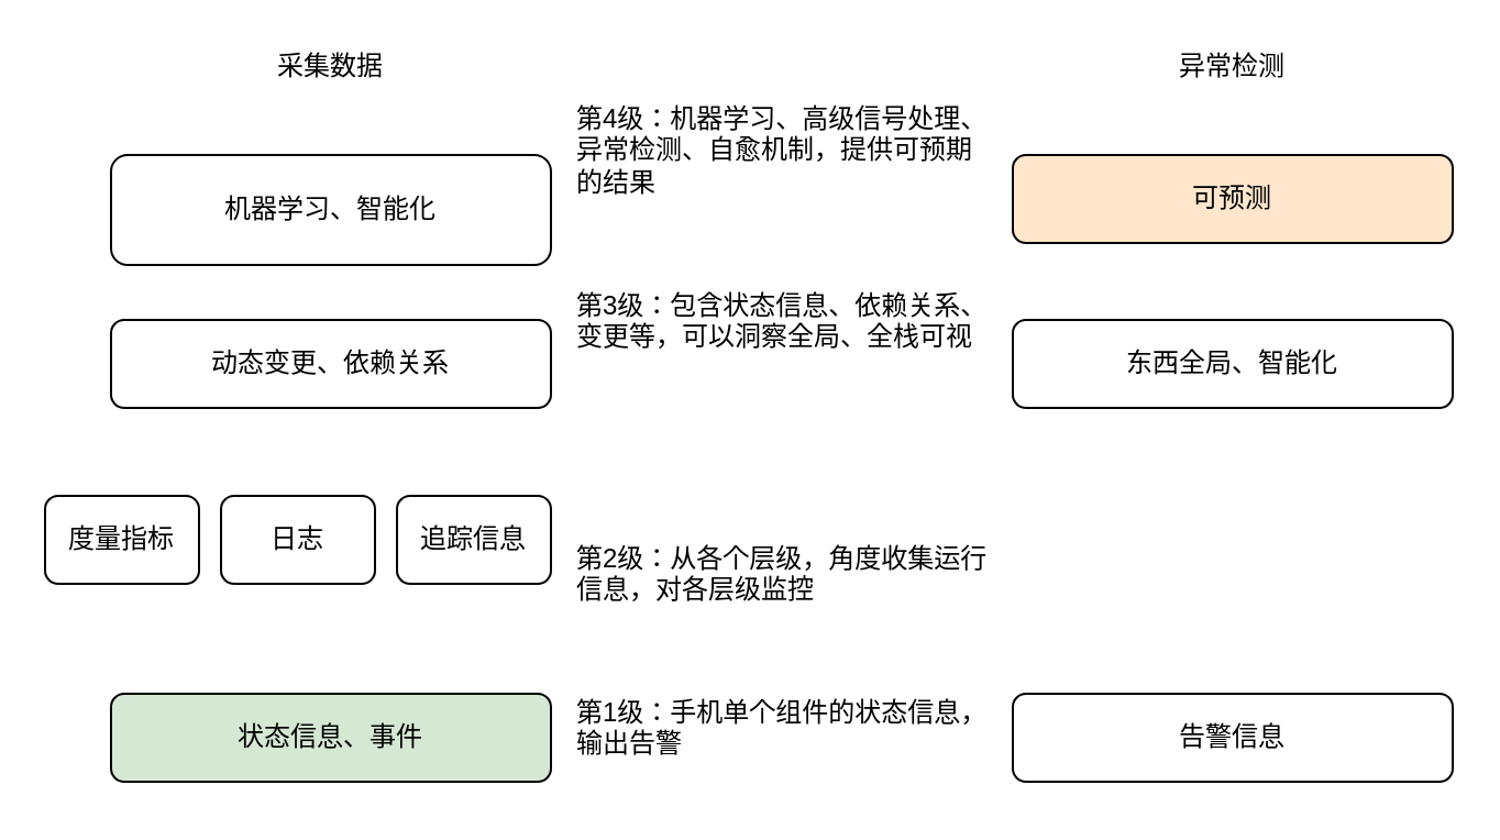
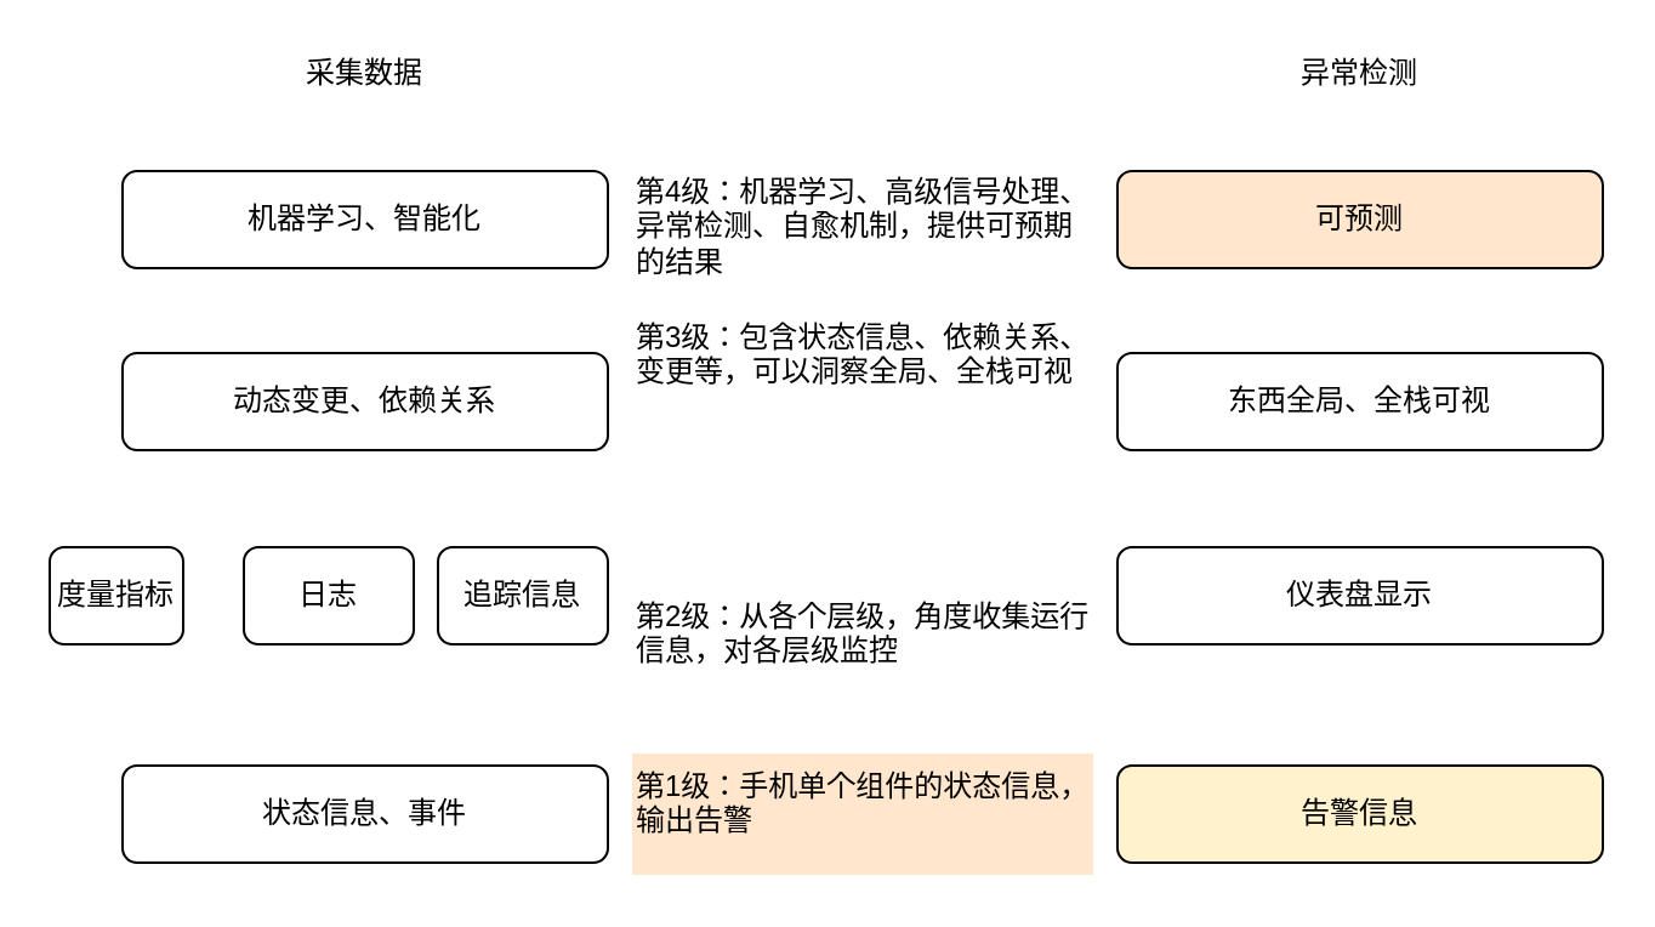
  <mxCell id="0" />
  <mxCell id="1" parent="0" />
- <mxCell id="2" value="机器学习、智能化" style="rounded=1;whiteSpace=wrap;html=1;" vertex="1" parent="1"><mxGeometry x="50" y="70" width="200" height="50" as="geometry" /></mxCell>
+ <mxCell id="2" value="机器学习、智能化" style="rounded=1;whiteSpace=wrap;html=1;" vertex="1" parent="1"><mxGeometry x="50" y="70" width="200" height="40" as="geometry" /></mxCell>
  <mxCell id="3" value="可预测" style="rounded=1;whiteSpace=wrap;html=1;fillColor=#ffe6cc;" vertex="1" parent="1"><mxGeometry x="460" y="70" width="200" height="40" as="geometry" /></mxCell>
- <mxCell id="4" value="第4级：机器学习、高级信号处理、异常检测、自愈机制，提供可预期的结果" style="rounded=0;whiteSpace=wrap;html=1;verticalAlign=top;align=left;fillColor=#ffffff;strokeColor=none;" vertex="1" parent="1"><mxGeometry x="260" y="40" width="190" height="50" as="geometry" /></mxCell>
+ <mxCell id="4" value="第4级：机器学习、高级信号处理、异常检测、自愈机制，提供可预期的结果" style="rounded=0;whiteSpace=wrap;html=1;verticalAlign=top;align=left;fillColor=#ffffff;strokeColor=none;" vertex="1" parent="1"><mxGeometry x="260" y="65" width="190" height="50" as="geometry" /></mxCell>
  <mxCell id="5" value="动态变更、依赖关系" style="rounded=1;whiteSpace=wrap;html=1;" vertex="1" parent="1"><mxGeometry x="50" y="145" width="200" height="40" as="geometry" /></mxCell>
- <mxCell id="6" value="东西全局、智能化" style="rounded=1;whiteSpace=wrap;html=1;" vertex="1" parent="1"><mxGeometry x="460" y="145" width="200" height="40" as="geometry" /></mxCell>
+ <mxCell id="6" value="东西全局、全栈可视" style="rounded=1;whiteSpace=wrap;html=1;" vertex="1" parent="1"><mxGeometry x="460" y="145" width="200" height="40" as="geometry" /></mxCell>
  <mxCell id="7" value="第3级：包含状态信息、依赖关系、变更等，可以洞察全局、全栈可视" style="rounded=0;whiteSpace=wrap;html=1;verticalAlign=top;align=left;fillColor=#ffffff;strokeColor=none;" vertex="1" parent="1"><mxGeometry x="260" y="125" width="190" height="50" as="geometry" /></mxCell>
- <mxCell id="8" value="度量指标" style="rounded=1;whiteSpace=wrap;html=1;" vertex="1" parent="1"><mxGeometry x="20" y="225" width="70" height="40" as="geometry" /></mxCell>
+ <mxCell id="8" value="度量指标" style="rounded=1;whiteSpace=wrap;html=1;" vertex="1" parent="1"><mxGeometry x="20" y="225" width="55" height="40" as="geometry" /></mxCell>
+ <mxCell id="9" value="仪表盘显示" style="rounded=1;whiteSpace=wrap;html=1;" vertex="1" parent="1"><mxGeometry x="460" y="225" width="200" height="40" as="geometry" /></mxCell>
  <mxCell id="10" value="第2级：从各个层级，角度收集运行信息，对各层级监控" style="rounded=0;whiteSpace=wrap;html=1;verticalAlign=top;align=left;fillColor=#ffffff;strokeColor=none;" vertex="1" parent="1"><mxGeometry x="260" y="240" width="190" height="50" as="geometry" /></mxCell>
- <mxCell id="11" value="状态信息、事件" style="rounded=1;whiteSpace=wrap;html=1;fillColor=#d5e8d4;" vertex="1" parent="1"><mxGeometry x="50" y="315" width="200" height="40" as="geometry" /></mxCell>
- <mxCell id="12" value="告警信息" style="rounded=1;whiteSpace=wrap;html=1;" vertex="1" parent="1"><mxGeometry x="460" y="315" width="200" height="40" as="geometry" /></mxCell>
- <mxCell id="13" value="第1级：手机单个组件的状态信息，输出告警" style="rounded=0;whiteSpace=wrap;html=1;verticalAlign=top;align=left;fillColor=#ffffff;strokeColor=none;" vertex="1" parent="1"><mxGeometry x="260" y="310" width="190" height="50" as="geometry" /></mxCell>
+ <mxCell id="11" value="状态信息、事件" style="rounded=1;whiteSpace=wrap;html=1;" vertex="1" parent="1"><mxGeometry x="50" y="315" width="200" height="40" as="geometry" /></mxCell>
+ <mxCell id="12" value="告警信息" style="rounded=1;whiteSpace=wrap;html=1;fillColor=#fff2cc;" vertex="1" parent="1"><mxGeometry x="460" y="315" width="200" height="40" as="geometry" /></mxCell>
+ <mxCell id="13" value="第1级：手机单个组件的状态信息，输出告警" style="rounded=0;whiteSpace=wrap;html=1;verticalAlign=top;align=left;fillColor=#ffe6cc;strokeColor=none;" vertex="1" parent="1"><mxGeometry x="260" y="310" width="190" height="50" as="geometry" /></mxCell>
  <mxCell id="14" value="日志" style="rounded=1;whiteSpace=wrap;html=1;" vertex="1" parent="1"><mxGeometry x="100" y="225" width="70" height="40" as="geometry" /></mxCell>
  <mxCell id="15" value="追踪信息" style="rounded=1;whiteSpace=wrap;html=1;" vertex="1" parent="1"><mxGeometry x="180" y="225" width="70" height="40" as="geometry" /></mxCell>
  <mxCell id="16" value="采集数据" style="text;html=1;strokeColor=none;fillColor=none;align=center;verticalAlign=middle;whiteSpace=wrap;rounded=0;" vertex="1" parent="1"><mxGeometry x="110" y="20" width="80" height="20" as="geometry" /></mxCell>
  <mxCell id="17" value="异常检测" style="text;html=1;strokeColor=none;fillColor=none;align=center;verticalAlign=middle;whiteSpace=wrap;rounded=0;" vertex="1" parent="1"><mxGeometry x="520" y="20" width="80" height="20" as="geometry" /></mxCell>
